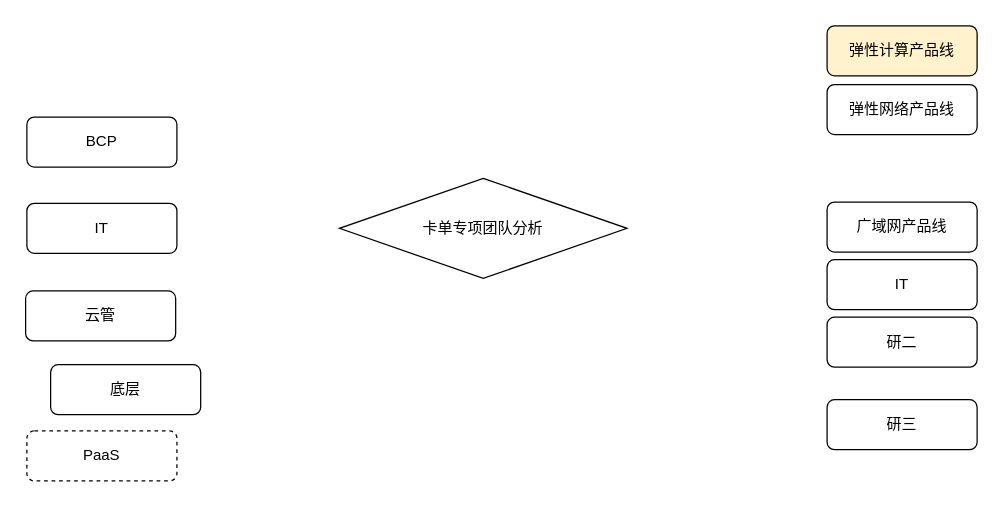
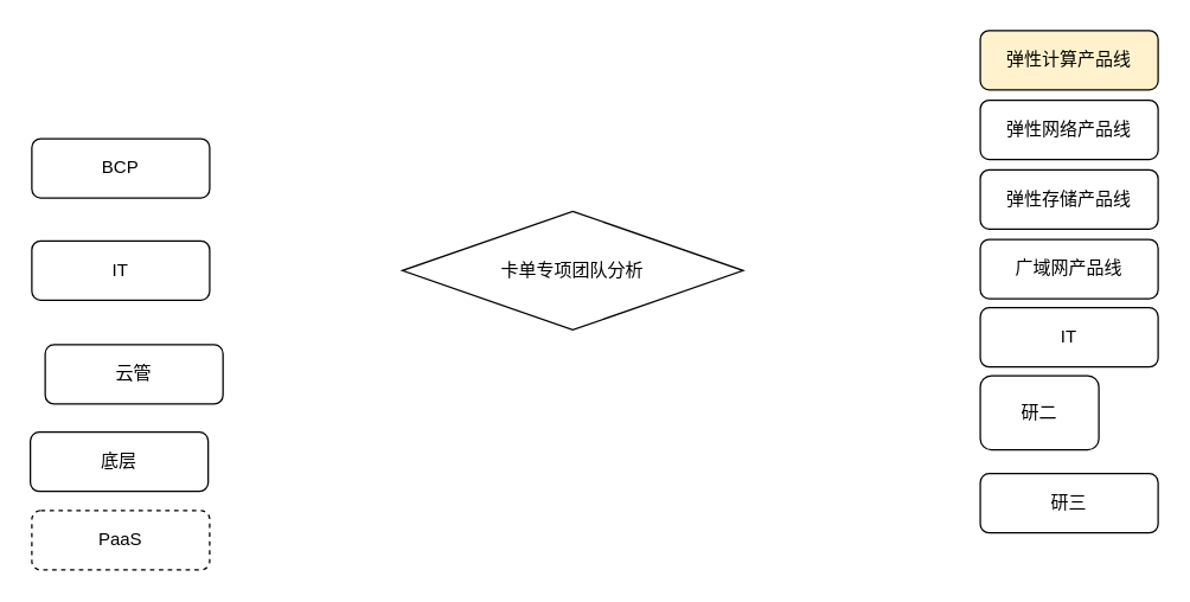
  <mxCell id="0" />
  <mxCell id="1" parent="0" />
  <mxCell id="2" value="BCP" style="rounded=1;whiteSpace=wrap;html=1;fontSize=12;glass=0;strokeWidth=1;shadow=0;" parent="1" vertex="1"><mxGeometry x="21" y="93" width="120" height="40" as="geometry" /></mxCell>
  <mxCell id="3" value="IT" style="rounded=1;whiteSpace=wrap;html=1;fontSize=12;glass=0;strokeWidth=1;shadow=0;" parent="1" vertex="1"><mxGeometry x="21" y="162" width="120" height="40" as="geometry" /></mxCell>
- <mxCell id="4" value="云管" style="rounded=1;whiteSpace=wrap;html=1;fontSize=12;glass=0;strokeWidth=1;shadow=0;" parent="1" vertex="1"><mxGeometry x="20" y="232" width="120" height="40" as="geometry" /></mxCell>
+ <mxCell id="4" value="云管" style="rounded=1;whiteSpace=wrap;html=1;fontSize=12;glass=0;strokeWidth=1;shadow=0;" parent="1" vertex="1"><mxGeometry x="30" y="232" width="120" height="40" as="geometry" /></mxCell>
  <mxCell id="5" value="卡单专项团队分析" style="rhombus;whiteSpace=wrap;html=1;" parent="1" vertex="1"><mxGeometry x="271" y="142" width="230" height="80" as="geometry" /></mxCell>
  <mxCell id="6" value="弹性计算产品线" style="rounded=1;whiteSpace=wrap;html=1;fontSize=12;glass=0;strokeWidth=1;shadow=0;fillColor=#fff2cc;" parent="1" vertex="1"><mxGeometry x="661" y="20" width="120" height="40" as="geometry" /></mxCell>
  <mxCell id="7" value="弹性网络产品线" style="rounded=1;whiteSpace=wrap;html=1;fontSize=12;glass=0;strokeWidth=1;shadow=0;" parent="1" vertex="1"><mxGeometry x="661" y="67" width="120" height="40" as="geometry" /></mxCell>
+ <mxCell id="8" value="弹性存储产品线" style="rounded=1;whiteSpace=wrap;html=1;fontSize=12;glass=0;strokeWidth=1;shadow=0;" parent="1" vertex="1"><mxGeometry x="661" y="114" width="120" height="40" as="geometry" /></mxCell>
  <mxCell id="9" value="广域网产品线" style="rounded=1;whiteSpace=wrap;html=1;fontSize=12;glass=0;strokeWidth=1;shadow=0;" parent="1" vertex="1"><mxGeometry x="661" y="161" width="120" height="40" as="geometry" /></mxCell>
  <mxCell id="10" value="IT" style="rounded=1;whiteSpace=wrap;html=1;fontSize=12;glass=0;strokeWidth=1;shadow=0;" parent="1" vertex="1"><mxGeometry x="661" y="207" width="120" height="40" as="geometry" /></mxCell>
- <mxCell id="11" value="研二" style="rounded=1;whiteSpace=wrap;html=1;fontSize=12;glass=0;strokeWidth=1;shadow=0;" parent="1" vertex="1"><mxGeometry x="661" y="253" width="120" height="40" as="geometry" /></mxCell>
+ <mxCell id="11" value="研二" style="rounded=1;whiteSpace=wrap;html=1;fontSize=12;glass=0;strokeWidth=1;shadow=0;" parent="1" vertex="1"><mxGeometry x="661" y="253" width="80" height="50" as="geometry" /></mxCell>
  <mxCell id="12" value="研三" style="rounded=1;whiteSpace=wrap;html=1;fontSize=12;glass=0;strokeWidth=1;shadow=0;" parent="1" vertex="1"><mxGeometry x="661" y="319" width="120" height="40" as="geometry" /></mxCell>
- <mxCell id="13" value="底层" style="rounded=1;whiteSpace=wrap;html=1;fontSize=12;glass=0;strokeWidth=1;shadow=0;" vertex="1" parent="1"><mxGeometry x="40" y="291" width="120" height="40" as="geometry" /></mxCell>
+ <mxCell id="13" value="底层" style="rounded=1;whiteSpace=wrap;html=1;fontSize=12;glass=0;strokeWidth=1;shadow=0;" vertex="1" parent="1"><mxGeometry x="20" y="291" width="120" height="40" as="geometry" /></mxCell>
  <mxCell id="14" value="PaaS" style="rounded=1;whiteSpace=wrap;html=1;fontSize=12;glass=0;strokeWidth=1;shadow=0;dashed=1;" vertex="1" parent="1"><mxGeometry x="21" y="344" width="120" height="40" as="geometry" /></mxCell>
